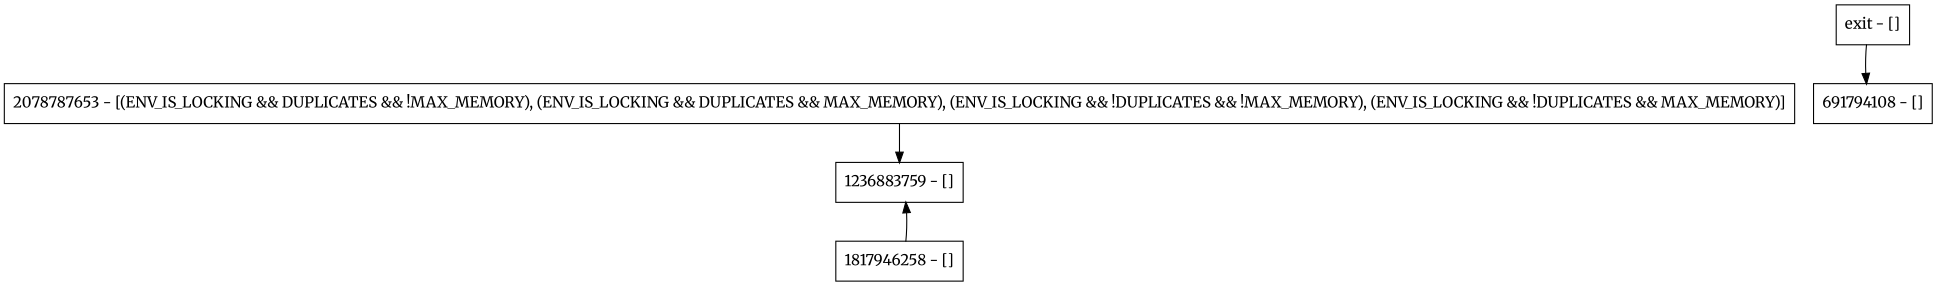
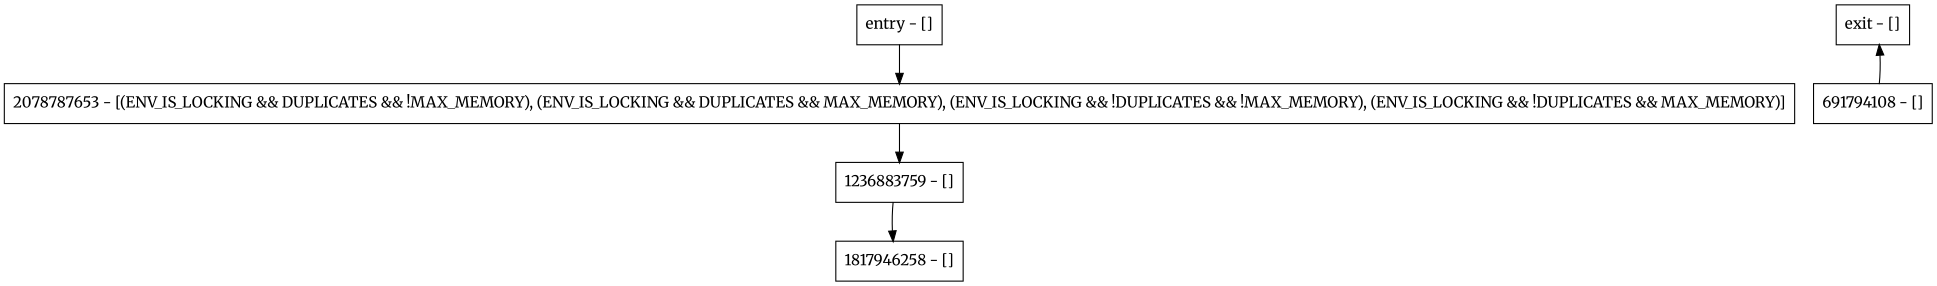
  digraph {
    fontname=Merriweather
    node [fontname=Merriweather shape=record]
    edge [fontname=Merriweather]
+   n1 [label="entry - []"]
    n2 [label="2078787653 - [(ENV_IS_LOCKING && DUPLICATES && !MAX_MEMORY), (ENV_IS_LOCKING && DUPLICATES && MAX_MEMORY), (ENV_IS_LOCKING && !DUPLICATES && !MAX_MEMORY), (ENV_IS_LOCKING && !DUPLICATES && MAX_MEMORY)]"]
    n3 [label="1236883759 - []"]
    n4 [label="exit - []"]
    n5 [label="691794108 - []"]
    n6 [label="1817946258 - []"]
+   n1 -> n2
    n2 -> n3
-   n6 -> n3
-   n4 -> n5
+   n3 -> n6
+   n5 -> n4
  }
